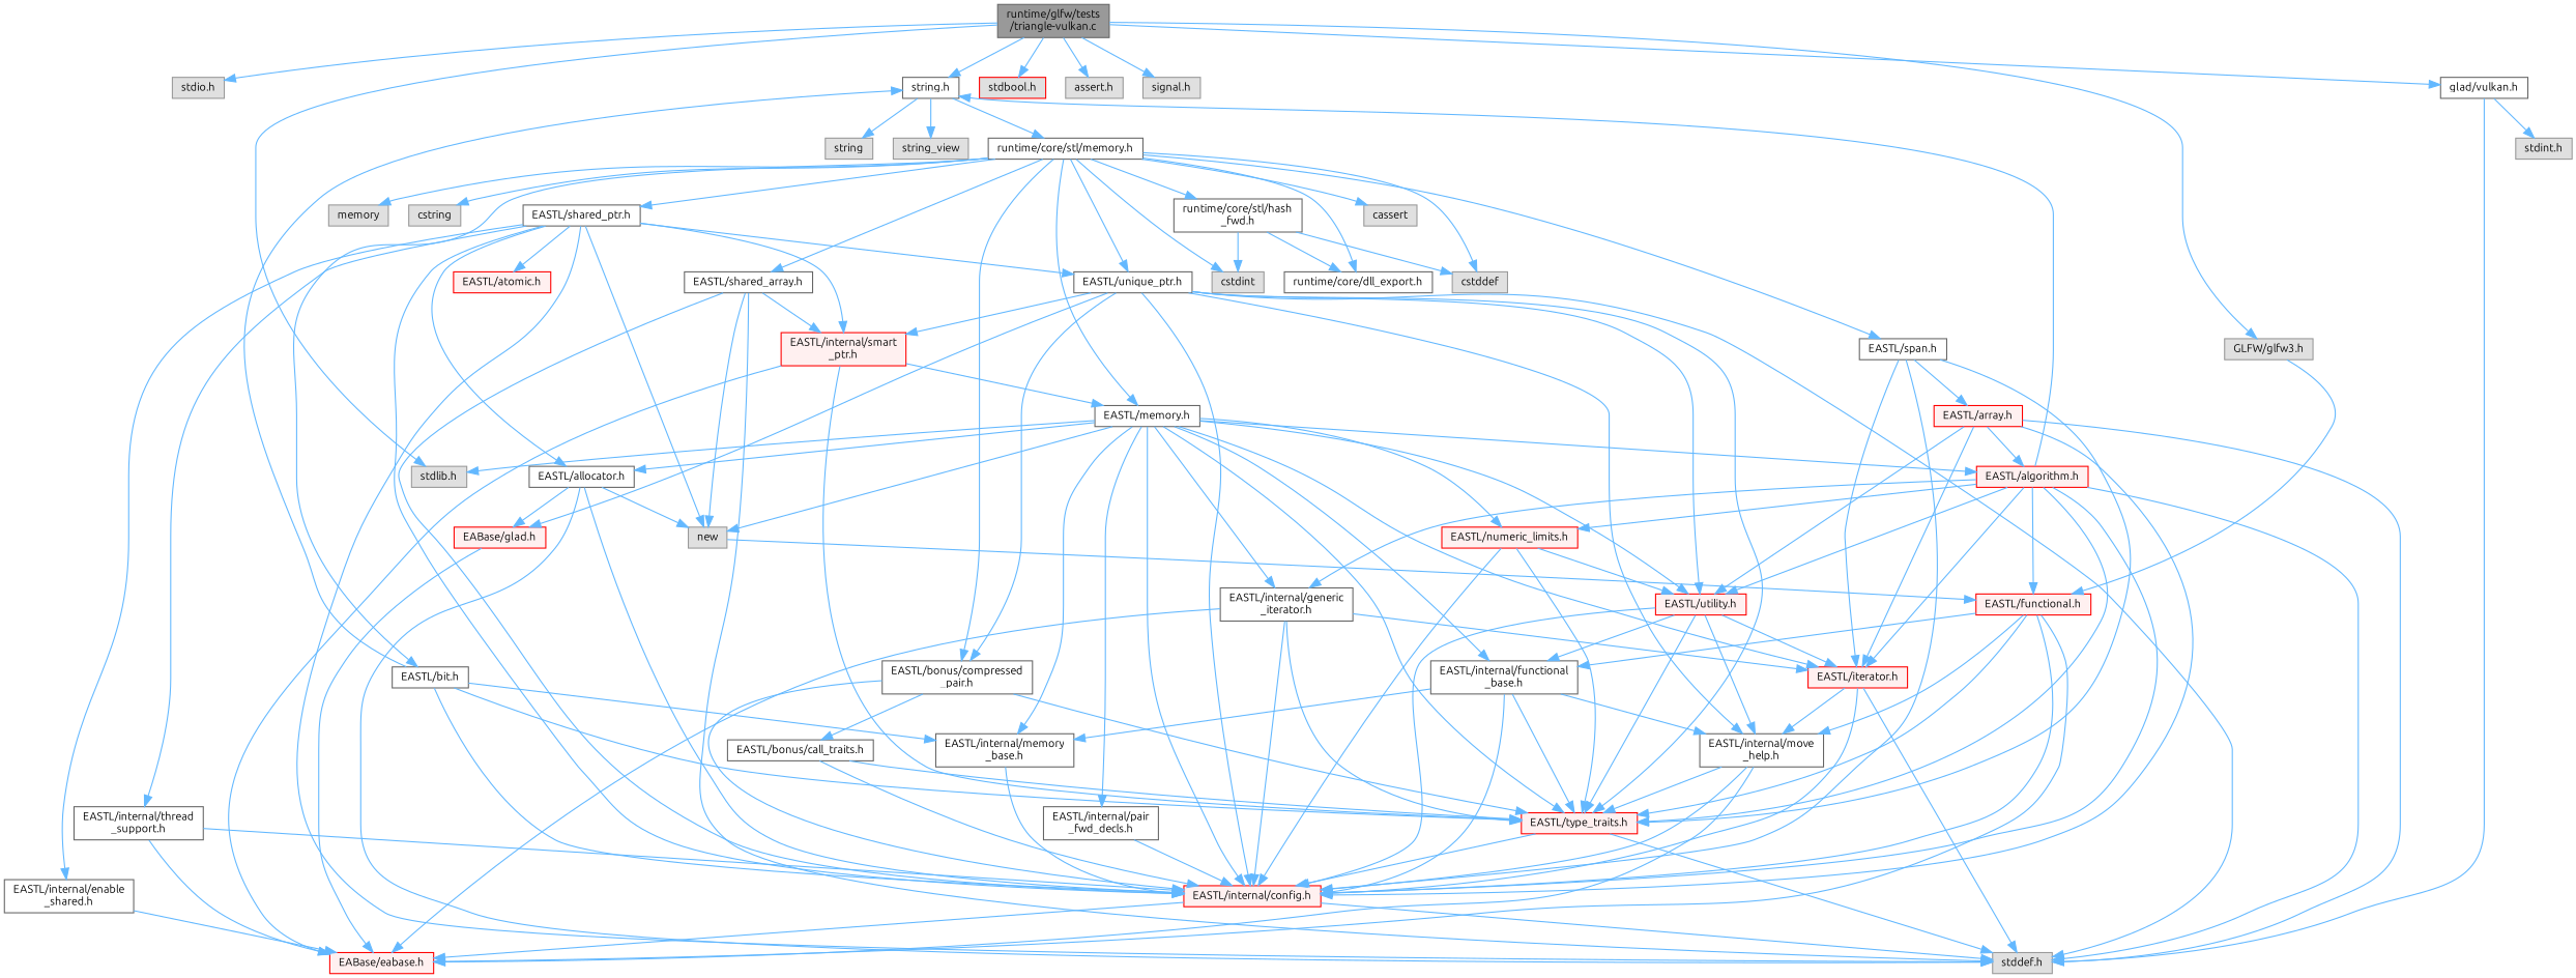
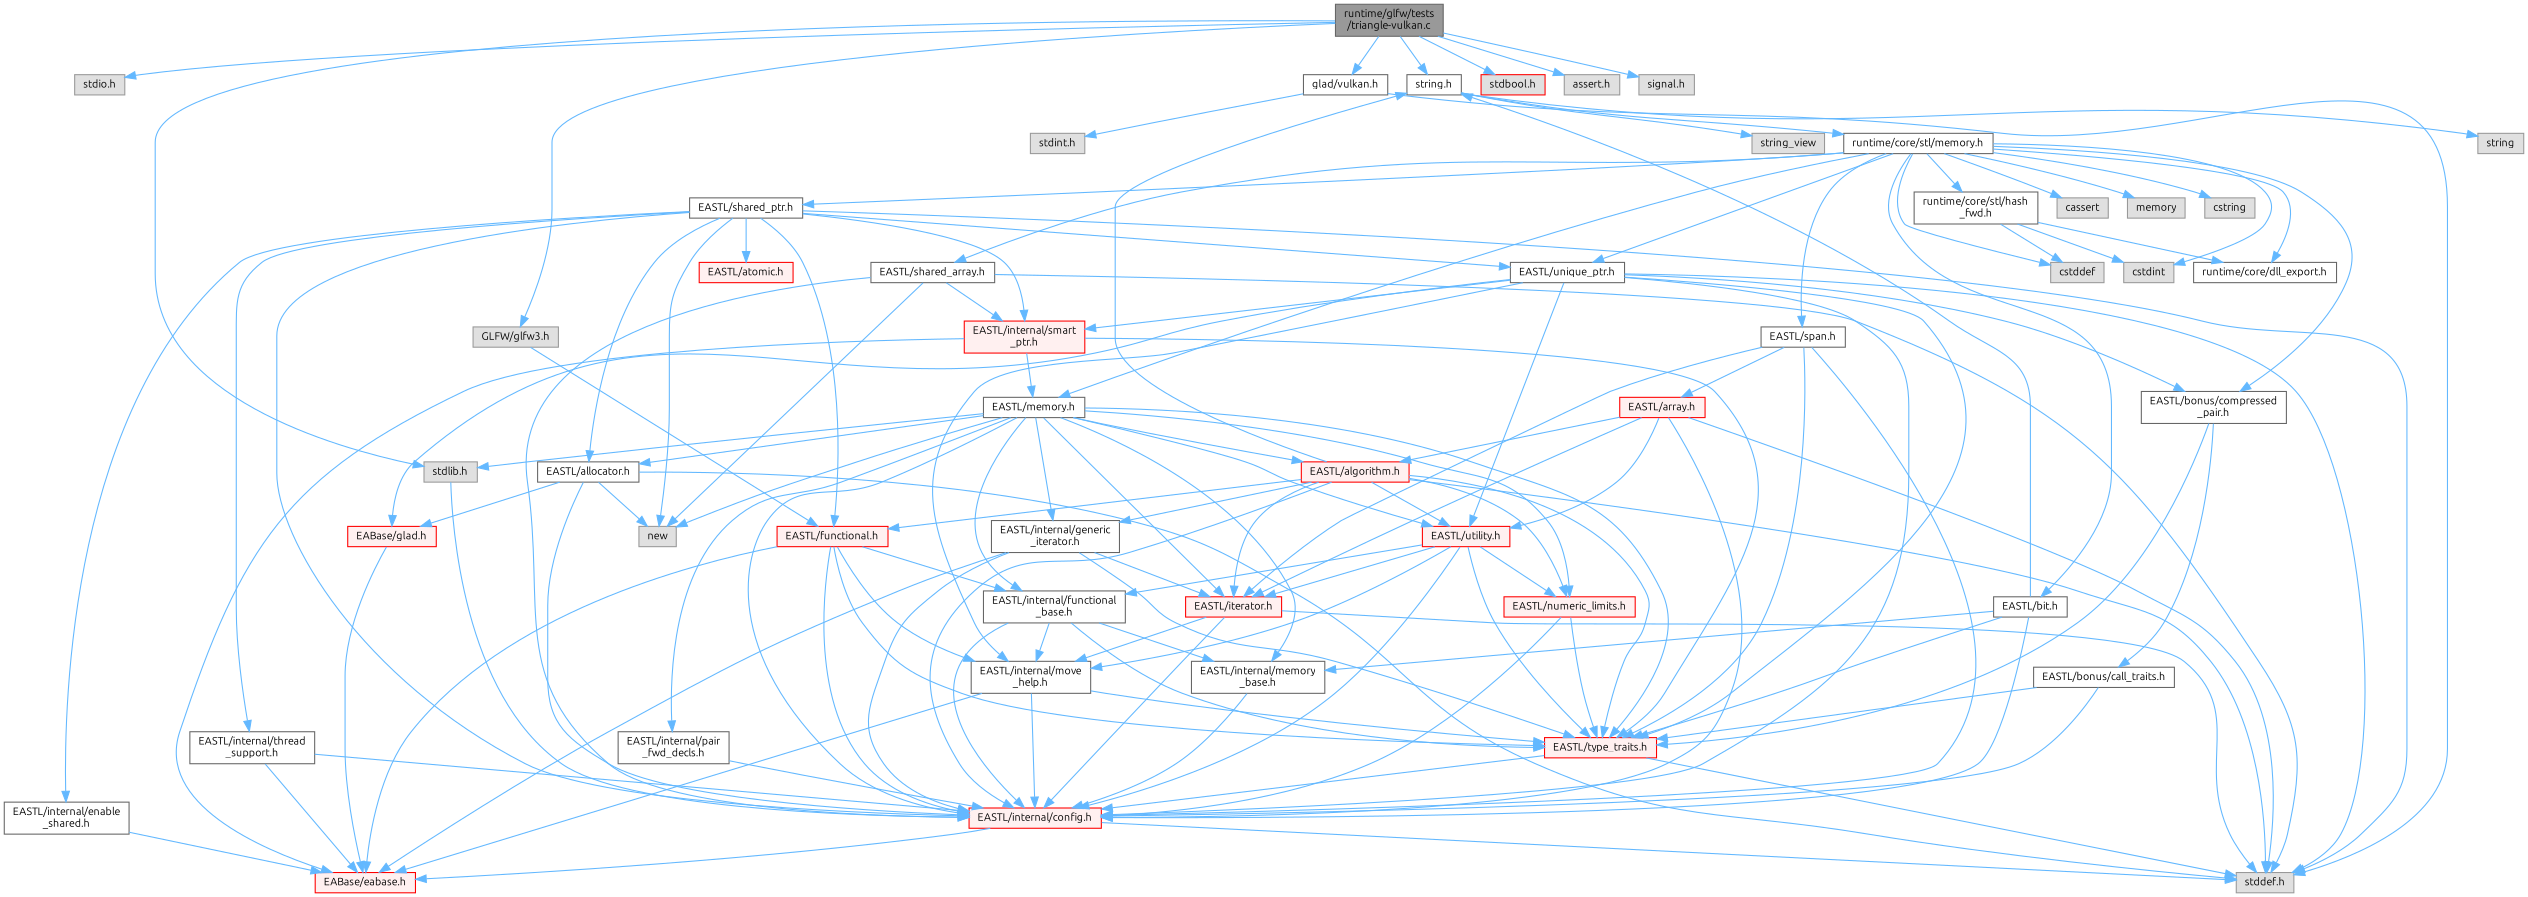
  digraph {
    fontname=Ubuntu
    node [color=grey40 fillcolor=white fontname=Ubuntu fontsize=10 shape=box style=filled]
    edge [color=steelblue1 fontname=Ubuntu fontsize=10 labelfontname=Helvetica labelfontsize=10 style=solid]
    n1 [color=gray40 fillcolor=grey60 fontcolor=black height=0.2 label="runtime/glfw/tests\l/triangle-vulkan.c" width=0.4]
    n2 [color=grey60 fillcolor="#E0E0E0" height=0.2 label="stdio.h" width=0.4]
    n3 [color=grey60 fillcolor="#E0E0E0" height=0.2 label="stdlib.h" width=0.4]
    n4 [height=0.2 label="string.h" width=0.4]
    n5 [color=red fillcolor="#E0E0E0" height=0.2 label="stdbool.h" width=0.4]
    n6 [color=grey60 fillcolor="#E0E0E0" height=0.2 label="assert.h" width=0.4]
    n7 [color=grey60 fillcolor="#E0E0E0" height=0.2 label="signal.h" width=0.4]
    n8 [height=0.2 label="glad/vulkan.h" width=0.4]
    n9 [color=grey60 fillcolor="#E0E0E0" height=0.2 label="GLFW/glfw3.h" width=0.4]
    n10 [color=grey60 fillcolor="#E0E0E0" height=0.2 label=string width=0.4]
    n11 [color=grey60 fillcolor="#E0E0E0" height=0.2 label=string_view width=0.4]
    n12 [height=0.2 label="runtime/core/stl/memory.h" width=0.4]
    n13 [color=grey60 fillcolor="#E0E0E0" height=0.2 label="stddef.h" width=0.4]
    n14 [color=grey60 fillcolor="#E0E0E0" height=0.2 label="stdint.h" width=0.4]
    n15 [color=red fillcolor="#FFF0F0" height=0.2 label="EASTL/functional.h" width=0.4]
    n16 [color=grey60 fillcolor="#E0E0E0" height=0.2 label=cstddef width=0.4]
    n17 [color=grey60 fillcolor="#E0E0E0" height=0.2 label=cstdint width=0.4]
    n18 [color=grey60 fillcolor="#E0E0E0" height=0.2 label=cassert width=0.4]
    n19 [color=grey60 fillcolor="#E0E0E0" height=0.2 label=memory width=0.4]
    n20 [color=grey60 fillcolor="#E0E0E0" height=0.2 label=cstring width=0.4]
    n21 [height=0.2 label="EASTL/bit.h" width=0.4]
    n22 [height=0.2 label="EASTL/memory.h" width=0.4]
    n23 [height=0.2 label="EASTL/shared_array.h" width=0.4]
    n24 [height=0.2 label="EASTL/unique_ptr.h" width=0.4]
    n25 [height=0.2 label="EASTL/bonus/compressed\l_pair.h" width=0.4]
    n26 [height=0.2 label="EASTL/shared_ptr.h" width=0.4]
    n27 [height=0.2 label="EASTL/span.h" width=0.4]
    n28 [height=0.2 label="runtime/core/dll_export.h" width=0.4]
    n29 [height=0.2 label="runtime/core/stl/hash\l_fwd.h" width=0.4]
    n30 [color=red fillcolor="#FFF0F0" height=0.2 label="EASTL/internal/config.h" width=0.4]
    n31 [height=0.2 label="EASTL/internal/memory\l_base.h" width=0.4]
    n32 [color=red fillcolor="#FFF0F0" height=0.2 label="EASTL/type_traits.h" width=0.4]
    n33 [height=0.2 label="EASTL/internal/generic\l_iterator.h" width=0.4]
    n34 [color=red fillcolor="#FFF0F0" height=0.2 label="EASTL/iterator.h" width=0.4]
    n35 [height=0.2 label="EASTL/internal/pair\l_fwd_decls.h" width=0.4]
    n36 [height=0.2 label="EASTL/internal/functional\l_base.h" width=0.4]
    n37 [color=red fillcolor="#FFF0F0" height=0.2 label="EASTL/algorithm.h" width=0.4]
    n38 [color=red fillcolor="#FFF0F0" height=0.2 label="EASTL/utility.h" width=0.4]
    n39 [color=red fillcolor="#FFF0F0" height=0.2 label="EASTL/numeric_limits.h" width=0.4]
    n40 [height=0.2 label="EASTL/allocator.h" width=0.4]
    n41 [color=grey60 fillcolor="#E0E0E0" height=0.2 label=new width=0.4]
    n42 [color=red fillcolor="#FFF0F0" height=0.2 label="EASTL/internal/smart\l_ptr.h" width=0.4]
    n43 [height=0.2 label="EASTL/internal/move\l_help.h" width=0.4]
    n44 [color=red fillcolor="#FFF0F0" height=0.2 label="EABase/glad.h" width=0.4]
    n45 [height=0.2 label="EASTL/bonus/call_traits.h" width=0.4]
    n46 [height=0.2 label="EASTL/internal/thread\l_support.h" width=0.4]
    n47 [color=red fillcolor="#FFF0F0" height=0.2 label="EASTL/atomic.h" width=0.4]
    n48 [height=0.2 label="EASTL/internal/enable\l_shared.h" width=0.4]
    n49 [color=red fillcolor="#FFF0F0" height=0.2 label="EASTL/array.h" width=0.4]
    n50 [color=red fillcolor="#FFF0F0" height=0.2 label="EABase/eabase.h" width=0.4]
    n1 -> n2
    n1 -> n3
    n1 -> n4
    n1 -> n5
    n1 -> n6
    n1 -> n7
    n1 -> n8
    n1 -> n9
    n4 -> n10
    n4 -> n11
    n4 -> n12
    n8 -> n13
    n8 -> n14
    n9 -> n15
    n12 -> n16
    n12 -> n17
    n12 -> n18
    n12 -> n19
    n12 -> n20
    n12 -> n21
    n12 -> n22
    n12 -> n23
    n12 -> n24
    n12 -> n25
    n12 -> n26
    n12 -> n27
    n12 -> n28
    n12 -> n29
    n15 -> n30
    n15 -> n32
    n15 -> n36
    n15 -> n43
    n15 -> n50
    n21 -> n4
    n21 -> n30
    n21 -> n31
    n21 -> n32
    n22 -> n3
    n22 -> n30
    n22 -> n31
    n22 -> n32
    n22 -> n33
    n22 -> n34
    n22 -> n35
    n22 -> n36
    n22 -> n37
    n22 -> n38
    n22 -> n39
    n22 -> n40
    n22 -> n41
    n23 -> n13
    n23 -> n30
    n23 -> n41
    n23 -> n42
    n24 -> n13
    n24 -> n25
    n24 -> n30
    n24 -> n32
    n24 -> n38
    n24 -> n42
    n24 -> n43
    n24 -> n44
-   n25 -> n30
+   n3 -> n30
    n25 -> n32
    n25 -> n45
    n26 -> n13
-   n41 -> n15
+   n26 -> n15
    n26 -> n24
    n26 -> n30
    n26 -> n40
    n26 -> n41
    n26 -> n42
    n26 -> n46
    n26 -> n47
    n26 -> n48
    n27 -> n30
    n27 -> n32
    n27 -> n34
    n27 -> n49
    n29 -> n16
    n29 -> n17
    n29 -> n28
    n30 -> n13
    n30 -> n50
    n31 -> n30
    n32 -> n13
    n32 -> n30
    n33 -> n30
    n33 -> n32
    n33 -> n34
    n33 -> n50
    n34 -> n13
    n34 -> n30
    n34 -> n43
    n35 -> n30
    n36 -> n30
    n36 -> n31
    n36 -> n32
    n36 -> n43
    n37 -> n4
    n37 -> n13
    n37 -> n15
    n37 -> n30
    n37 -> n32
    n37 -> n33
    n37 -> n34
    n37 -> n38
    n37 -> n39
    n38 -> n30
    n38 -> n32
    n38 -> n34
    n38 -> n36
-   n39 -> n38
+   n38 -> n39
    n38 -> n43
    n39 -> n30
    n39 -> n32
    n40 -> n13
    n40 -> n30
    n40 -> n41
    n40 -> n44
    n42 -> n22
    n42 -> n32
    n42 -> n50
    n43 -> n30
    n43 -> n32
    n43 -> n50
    n44 -> n50
    n45 -> n30
    n45 -> n32
    n46 -> n30
    n46 -> n50
    n48 -> n50
    n49 -> n13
    n49 -> n30
    n49 -> n34
    n49 -> n37
    n49 -> n38
  }
